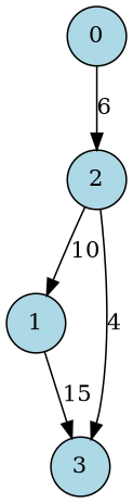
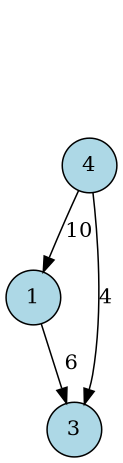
  digraph {
    node [fillcolor=lightblue shape=circle style=filled]
    edge [color=black]
-   0
-   2
+   2 [label=4]
    1
    3
-   0 -> 2 [label=6]
    2 -> 1 [label=10]
    2 -> 3 [label=4]
-   1 -> 3 [label=15]
+   1 -> 3 [label=6]
  }
